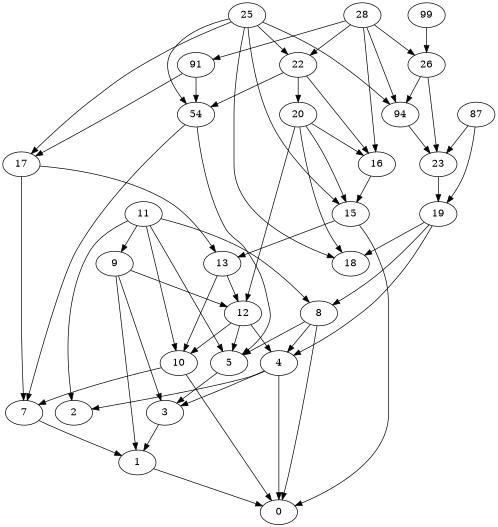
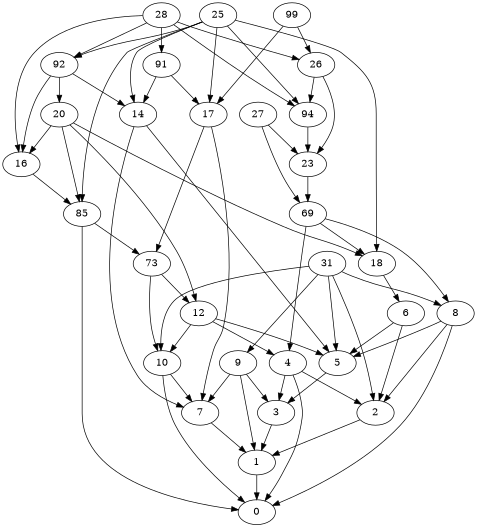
  digraph {
    1
    0
    2
    3
    4
    5
+   6
    7
    8
    9
    10
-   11
+   11 [label=31]
    12
-   13
-   14 [label=54]
-   15
+   13 [label=73]
+   14
+   15 [label=85]
    16
    17
    18
-   19
+   19 [label=69]
    20
    n22 [label=91]
-   22
+   22 [label=92]
    23
    n25 [label=94]
    25
    26
-   27 [label=87]
+   27
    28
    n30 [label=99]
    1 -> 0
+   2 -> 1
    3 -> 1
    4 -> 0
    4 -> 2
    4 -> 3
    5 -> 3
+   6 -> 2
+   6 -> 5
    7 -> 1
    8 -> 0
-   8 -> 4
+   8 -> 2
    8 -> 5
    9 -> 1
    9 -> 3
-   9 -> 12
+   9 -> 7
    10 -> 0
    10 -> 7
    11 -> 2
    11 -> 5
    11 -> 8
    11 -> 9
    11 -> 10
    12 -> 4
    12 -> 5
    12 -> 10
    13 -> 10
    13 -> 12
    14 -> 5
    14 -> 7
    15 -> 0
    15 -> 13
    16 -> 15
    17 -> 7
    17 -> 13
+   18 -> 6
    19 -> 4
    19 -> 8
    19 -> 18
    20 -> 12
    20 -> 15
    20 -> 16
    20 -> 18
    n22 -> 14
    n22 -> 17
    22 -> 14
    22 -> 16
    22 -> 20
    23 -> 19
    n25 -> 23
    25 -> 14
    25 -> 15
    25 -> 17
    25 -> 18
    25 -> 22
    25 -> n25
    26 -> 23
    26 -> n25
    27 -> 19
    27 -> 23
    28 -> 16
    28 -> n22
    28 -> 22
    28 -> n25
    28 -> 26
+   n30 -> 17
    n30 -> 26
  }
